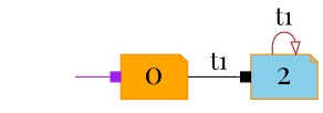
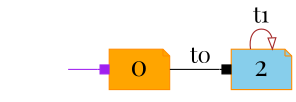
  digraph {
    fontname="Playfair Display"
    labeljust=l
    nojustify=true
    rankdir=LR
    node [fontname="Playfair Display" fontsize=25 style=filled shape=note color=darkorange]
    edge [fontsize=20 arrowhead=box fontname="Playfair Display"]
    I0 [style=invis width=0 shape="" color=""]
    n2 [label=0 fillcolor=orange]
    n3 [label=2 fillcolor=skyblue]
    I0 -> n2 [color=purple]
-   n2 -> n3 [label=t1 color=black]
+   n2 -> n3 [label=t0 color=black]
    n3 -> n3 [label=t1 color=brown arrowhead=onormal]
  }
